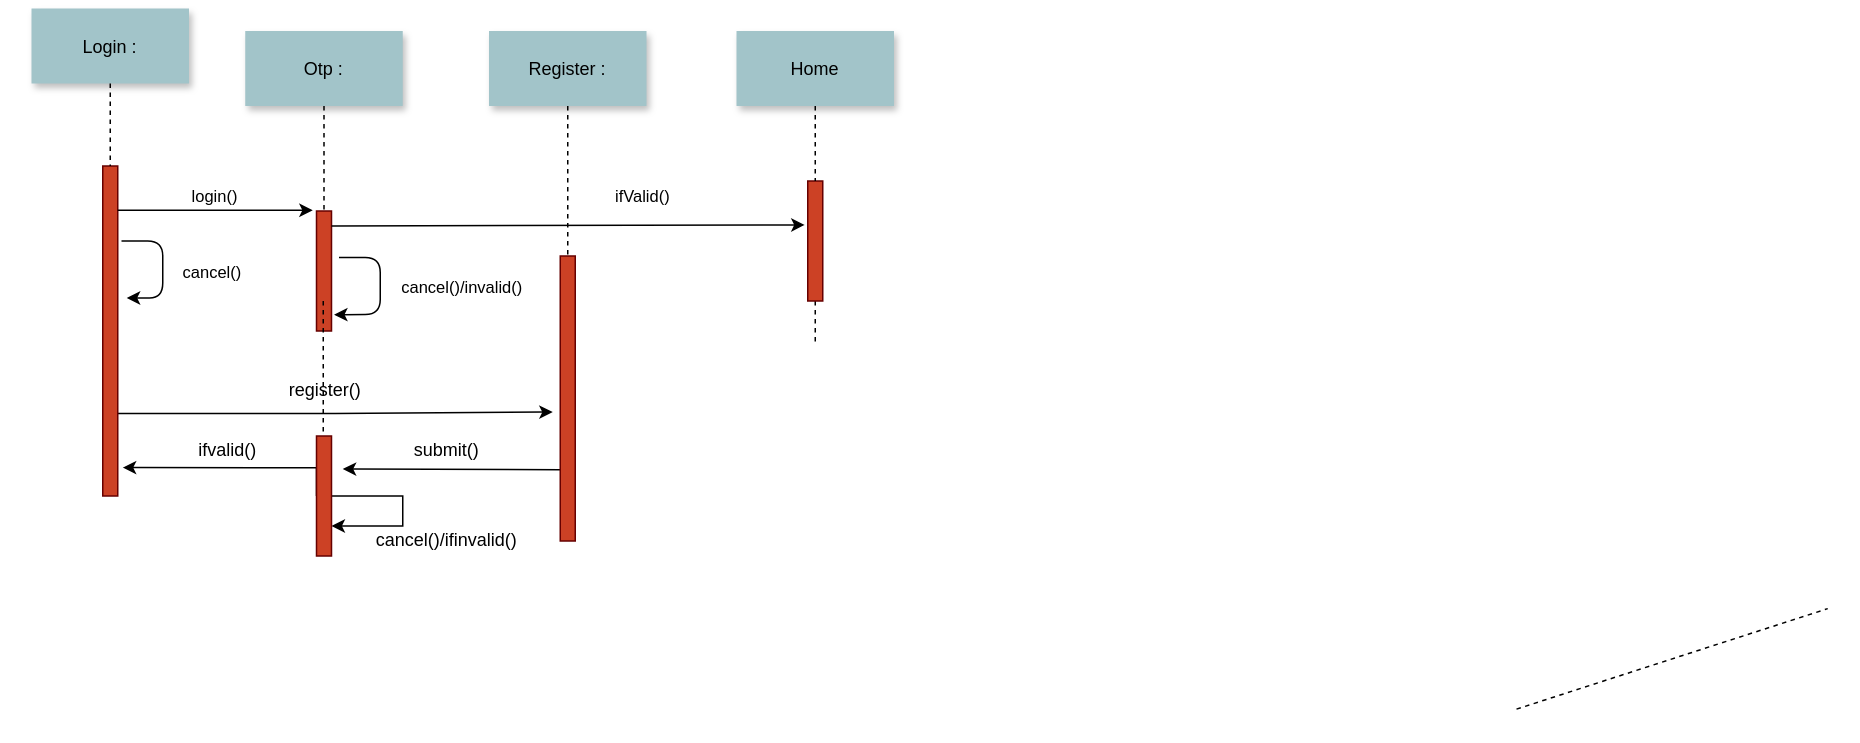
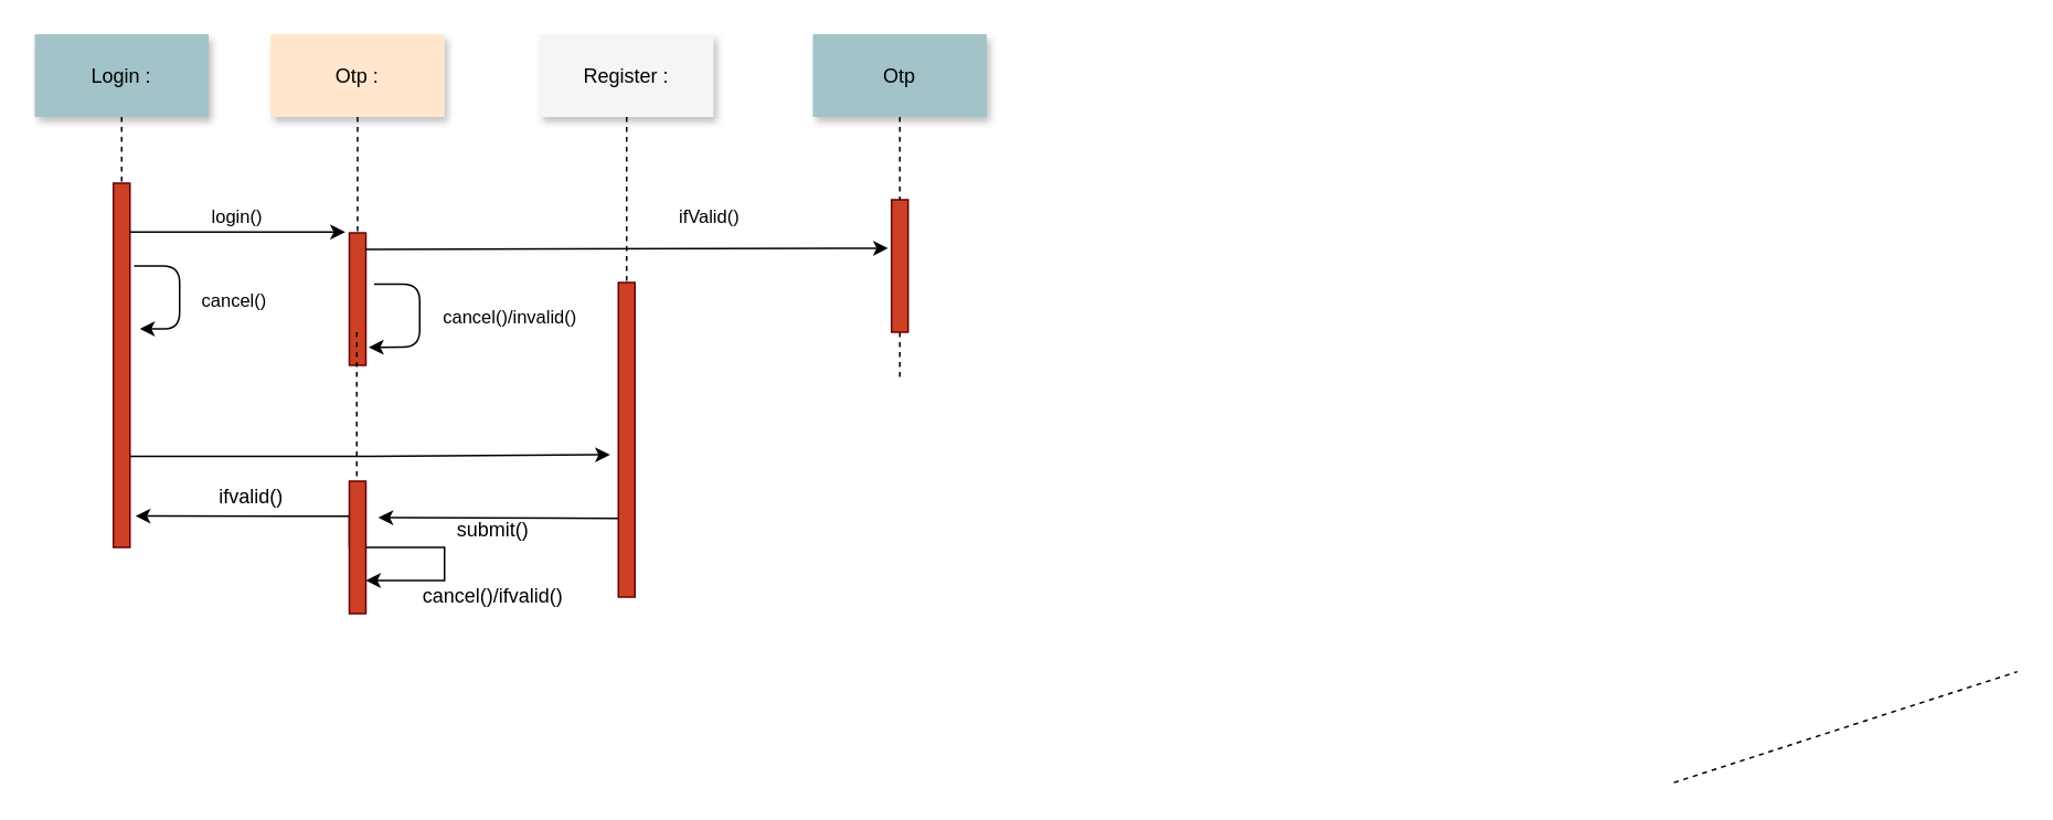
  <mxCell id="0" />
  <mxCell id="1" parent="0" />
  <mxCell id="2" style="edgeStyle=orthogonalEdgeStyle;rounded=0;orthogonalLoop=1;jettySize=auto;html=1;exitX=1;exitY=0.75;exitDx=0;exitDy=0;" edge="1" parent="1" source="3"><mxGeometry relative="1" as="geometry"><mxPoint x="368" y="274" as="targetPoint" /></mxGeometry></mxCell>
  <mxCell id="3" value="" style="fillColor=#CC4125;strokeColor=#660000" parent="1" vertex="1"><mxGeometry x="68" y="110" width="10" height="220" as="geometry" /></mxCell>
- <mxCell id="4" value="Login :" style="shadow=1;fillColor=#A2C4C9;strokeColor=none" parent="1" vertex="1"><mxGeometry x="20.5" y="5" width="105" height="50" as="geometry" /></mxCell>
+ <mxCell id="4" value="Login :" style="shadow=1;fillColor=#A2C4C9;strokeColor=none" parent="1" vertex="1"><mxGeometry x="20.5" y="20" width="105" height="50" as="geometry" /></mxCell>
  <mxCell id="5" value="" style="fillColor=#CC4125;strokeColor=#660000" parent="1" vertex="1"><mxGeometry x="210.5" y="140" width="10" height="80" as="geometry" /></mxCell>
- <mxCell id="6" value="Otp :" style="shadow=1;fillColor=#A2C4C9;strokeColor=none" parent="1" vertex="1"><mxGeometry x="163" y="20" width="105" height="50" as="geometry" /></mxCell>
+ <mxCell id="6" value="Otp :" style="shadow=1;fillColor=#ffe6cc;strokeColor=none;" parent="1" vertex="1"><mxGeometry x="163" y="20" width="105" height="50" as="geometry" /></mxCell>
  <mxCell id="7" value="" style="edgeStyle=none;endArrow=none;dashed=1" parent="1" source="6" target="5" edge="1"><mxGeometry x="272.335" y="165" width="100" height="100" as="geometry"><mxPoint x="215.259" y="70" as="sourcePoint" /><mxPoint x="215.576" y="125" as="targetPoint" /></mxGeometry></mxCell>
  <mxCell id="8" value="login()" style="edgeStyle=none;verticalLabelPosition=top;verticalAlign=bottom" parent="1" edge="1"><mxGeometry x="220" y="92" width="100" height="100" as="geometry"><mxPoint x="78" y="139.5" as="sourcePoint" /><mxPoint x="208" y="139.5" as="targetPoint" /></mxGeometry></mxCell>
- <mxCell id="9" value="Home" style="shadow=1;fillColor=#A2C4C9;strokeColor=none" parent="1" vertex="1"><mxGeometry x="490.5" y="20" width="105" height="50" as="geometry" /></mxCell>
+ <mxCell id="9" value="Otp" style="shadow=1;fillColor=#A2C4C9;strokeColor=none" parent="1" vertex="1"><mxGeometry x="490.5" y="20" width="105" height="50" as="geometry" /></mxCell>
  <mxCell id="10" value="" style="edgeStyle=none;endArrow=none;dashed=1" parent="1" source="16" edge="1"><mxGeometry x="614.488" y="175.0" width="100" height="100" as="geometry"><mxPoint x="542.653" y="70" as="sourcePoint" /><mxPoint x="543" y="229.394" as="targetPoint" /></mxGeometry></mxCell>
  <mxCell id="11" value="" style="edgeStyle=elbowEdgeStyle;elbow=horizontal;endArrow=none;dashed=1" parent="1" source="4" target="3" edge="1"><mxGeometry x="230.0" y="310" width="100" height="100" as="geometry"><mxPoint x="98" y="370" as="sourcePoint" /><mxPoint x="198" y="270" as="targetPoint" /></mxGeometry></mxCell>
  <mxCell id="12" value="" style="edgeStyle=none;endArrow=none;dashed=1" parent="1" edge="1"><mxGeometry x="1204.071" y="380.087" width="100" height="100" as="geometry"><mxPoint x="1010.5" y="472.083" as="sourcePoint" /><mxPoint x="1218" y="405.087" as="targetPoint" /></mxGeometry></mxCell>
  <mxCell id="13" value="cancel()" style="edgeStyle=none;verticalLabelPosition=top;verticalAlign=bottom;" edge="1" parent="1"><mxGeometry width="100" height="100" as="geometry"><mxPoint x="80.5" y="160" as="sourcePoint" /><mxPoint x="84" y="198" as="targetPoint" /><Array as="points"><mxPoint x="108" y="160" /><mxPoint x="108" y="198" /></Array><mxPoint x="59" y="11" as="offset" /></mxGeometry></mxCell>
- <mxCell id="14" value="Register :" style="shadow=1;fillColor=#A2C4C9;strokeColor=none" vertex="1" parent="1"><mxGeometry x="325.5" y="20" width="105" height="50" as="geometry" /></mxCell>
+ <mxCell id="14" value="Register :" style="shadow=1;fillColor=#f5f5f5;strokeColor=none;" vertex="1" parent="1"><mxGeometry x="325.5" y="20" width="105" height="50" as="geometry" /></mxCell>
  <mxCell id="15" value="ifValid()" style="edgeStyle=none;verticalLabelPosition=top;verticalAlign=bottom;entryX=-0.206;entryY=0.366;entryDx=0;entryDy=0;entryPerimeter=0;" edge="1" parent="1" target="16"><mxGeometry width="100" height="100" as="geometry"><mxPoint x="220.5" y="150" as="sourcePoint" /><mxPoint x="528" y="150" as="targetPoint" /><mxPoint x="50" y="-10" as="offset" /></mxGeometry></mxCell>
  <mxCell id="16" value="" style="fillColor=#CC4125;strokeColor=#660000" vertex="1" parent="1"><mxGeometry x="538" y="120" width="10" height="80" as="geometry" /></mxCell>
  <mxCell id="17" value="" style="edgeStyle=none;endArrow=none;dashed=1" edge="1" parent="1" source="9" target="16"><mxGeometry x="614.488" y="175.0" width="100" height="100" as="geometry"><mxPoint x="543" y="70" as="sourcePoint" /><mxPoint x="543" y="229.394" as="targetPoint" /></mxGeometry></mxCell>
  <mxCell id="18" value="cancel()/invalid()" style="edgeStyle=none;verticalLabelPosition=top;verticalAlign=bottom;entryX=0.92;entryY=0.678;entryDx=0;entryDy=0;entryPerimeter=0;" edge="1" parent="1"><mxGeometry width="100" height="100" as="geometry"><mxPoint x="225.5" y="171" as="sourcePoint" /><mxPoint x="222.2" y="209.14" as="targetPoint" /><Array as="points"><mxPoint x="253" y="171" /><mxPoint x="253" y="209" /></Array><mxPoint x="84" y="10" as="offset" /></mxGeometry></mxCell>
  <mxCell id="19" value="" style="edgeStyle=none;endArrow=none;dashed=1" edge="1" parent="1" source="21"><mxGeometry x="449.488" y="175.0" width="100" height="100" as="geometry"><mxPoint x="378" y="70" as="sourcePoint" /><mxPoint x="378" y="360" as="targetPoint" /><Array as="points" /></mxGeometry></mxCell>
  <mxCell id="20" style="edgeStyle=orthogonalEdgeStyle;rounded=0;orthogonalLoop=1;jettySize=auto;html=1;exitX=0;exitY=0.75;exitDx=0;exitDy=0;" edge="1" parent="1" source="21"><mxGeometry relative="1" as="geometry"><mxPoint x="228" y="312" as="targetPoint" /></mxGeometry></mxCell>
  <mxCell id="21" value="" style="fillColor=#CC4125;strokeColor=#660000" vertex="1" parent="1"><mxGeometry x="373" y="170" width="10" height="190" as="geometry" /></mxCell>
  <mxCell id="22" value="" style="edgeStyle=none;endArrow=none;dashed=1" edge="1" parent="1" target="21"><mxGeometry x="449.488" y="175.0" width="100" height="100" as="geometry"><mxPoint x="378" y="70" as="sourcePoint" /><mxPoint x="378" y="360" as="targetPoint" /><Array as="points" /></mxGeometry></mxCell>
- <mxCell id="23" value="register()" style="text;html=1;align=center;verticalAlign=middle;resizable=0;points=[];;autosize=1;" vertex="1" parent="1"><mxGeometry x="185.5" y="250" width="60" height="20" as="geometry" /></mxCell>
  <mxCell id="24" value="" style="edgeStyle=none;endArrow=none;dashed=1" edge="1" parent="1"><mxGeometry x="286.488" y="305" width="100" height="100" as="geometry"><mxPoint x="215" y="200" as="sourcePoint" /><mxPoint x="215" y="300" as="targetPoint" /><Array as="points" /></mxGeometry></mxCell>
  <mxCell id="25" style="edgeStyle=orthogonalEdgeStyle;rounded=0;orthogonalLoop=1;jettySize=auto;html=1;exitX=0;exitY=0.5;exitDx=0;exitDy=0;entryX=1.335;entryY=0.914;entryDx=0;entryDy=0;entryPerimeter=0;" edge="1" parent="1" source="27" target="3"><mxGeometry relative="1" as="geometry"><Array as="points"><mxPoint x="211" y="311" /></Array></mxGeometry></mxCell>
  <mxCell id="26" style="edgeStyle=orthogonalEdgeStyle;rounded=0;orthogonalLoop=1;jettySize=auto;html=1;exitX=1;exitY=0.5;exitDx=0;exitDy=0;entryX=1;entryY=0.75;entryDx=0;entryDy=0;" edge="1" parent="1" source="27" target="27"><mxGeometry relative="1" as="geometry"><mxPoint x="258" y="350" as="targetPoint" /><Array as="points"><mxPoint x="268" y="330" /><mxPoint x="268" y="350" /></Array></mxGeometry></mxCell>
  <mxCell id="27" value="" style="fillColor=#CC4125;strokeColor=#660000" vertex="1" parent="1"><mxGeometry x="210.5" y="290" width="10" height="80" as="geometry" /></mxCell>
- <mxCell id="28" value="submit()" style="text;html=1;align=center;verticalAlign=middle;resizable=0;points=[];;autosize=1;" vertex="1" parent="1"><mxGeometry x="267" y="290" width="60" height="20" as="geometry" /></mxCell>
+ <mxCell id="28" value="submit()" style="text;html=1;align=center;verticalAlign=middle;resizable=0;points=[];;autosize=1;" vertex="1" parent="1"><mxGeometry x="267" y="310" width="60" height="20" as="geometry" /></mxCell>
  <mxCell id="29" value="ifvalid()" style="text;html=1;align=center;verticalAlign=middle;resizable=0;points=[];;autosize=1;" vertex="1" parent="1"><mxGeometry x="125.5" y="290" width="50" height="20" as="geometry" /></mxCell>
- <mxCell id="30" value="cancel()/ifinvalid()" style="text;html=1;align=center;verticalAlign=middle;resizable=0;points=[];;autosize=1;" vertex="1" parent="1"><mxGeometry x="242" y="350" width="110" height="20" as="geometry" /></mxCell>
+ <mxCell id="30" value="cancel()/ifvalid()" style="text;html=1;align=center;verticalAlign=middle;resizable=0;points=[];;autosize=1;" vertex="1" parent="1"><mxGeometry x="242" y="350" width="110" height="20" as="geometry" /></mxCell>
